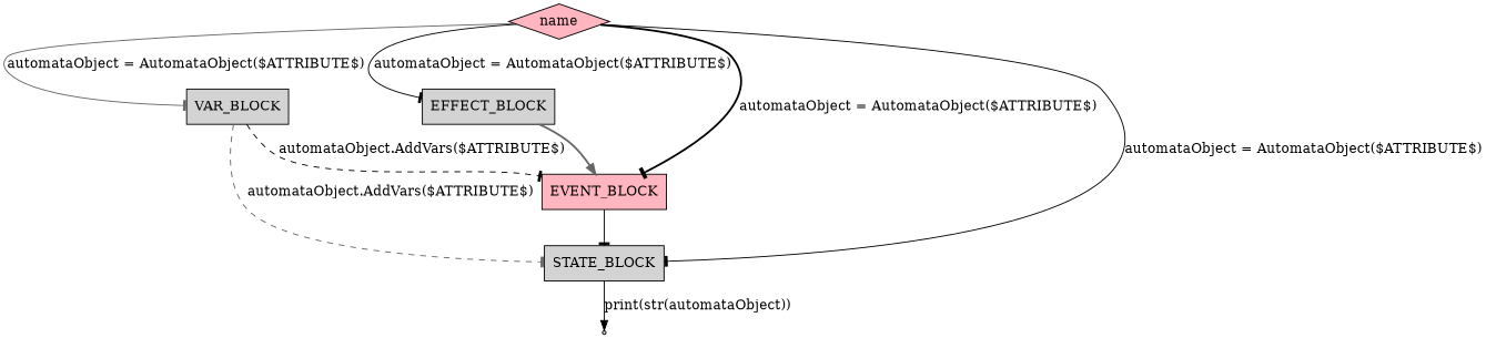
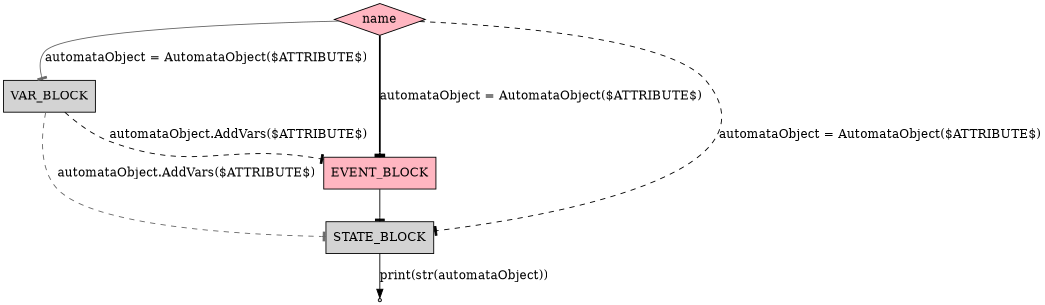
  digraph {
    node [fillcolor=lightgrey shape=box style=filled]
    edge [arrowhead=tee color=black style=solid]
    n1 [fillcolor=lightpink label=name shape=diamond]
    n2 [label=VAR_BLOCK]
-   n3 [label=EFFECT_BLOCK]
    n4 [fillcolor=lightpink label=EVENT_BLOCK]
    n5 [label=STATE_BLOCK]
    end [shape=point]
    n1 -> n2 [color=gray40 label="automataObject = AutomataObject($ATTRIBUTE$)"]
-   n1 -> n3 [label="automataObject = AutomataObject($ATTRIBUTE$)"]
    n1 -> n4 [label="automataObject = AutomataObject($ATTRIBUTE$)" style=bold]
-   n1 -> n5 [label="automataObject = AutomataObject($ATTRIBUTE$)"]
+   n1 -> n5 [label="automataObject = AutomataObject($ATTRIBUTE$)" style=dashed]
    n2 -> n4 [label="automataObject.AddVars($ATTRIBUTE$)" style=dashed]
    n2 -> n5 [color=gray40 label="automataObject.AddVars($ATTRIBUTE$)" style=dashed]
-   n3 -> n4 [arrowhead=normal color=gray40 style=bold]
    n4 -> n5
    n5 -> end [arrowhead=normal label="print(str(automataObject))"]
  }
